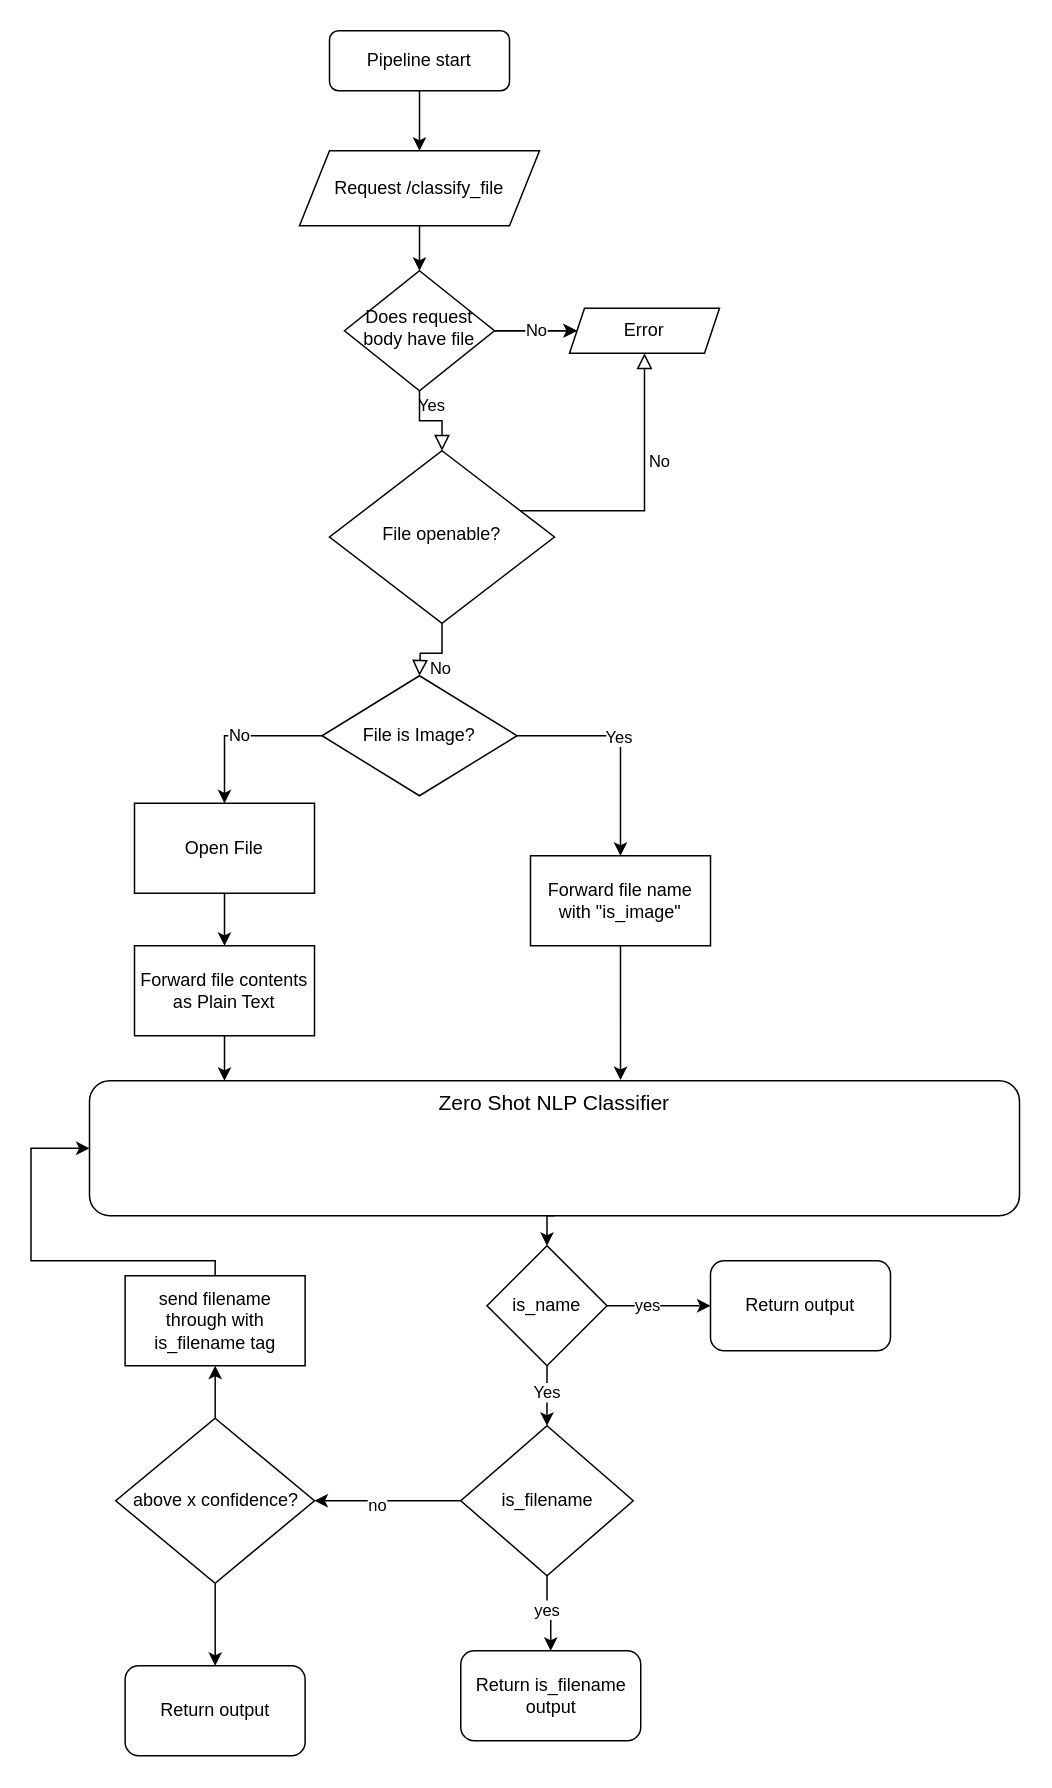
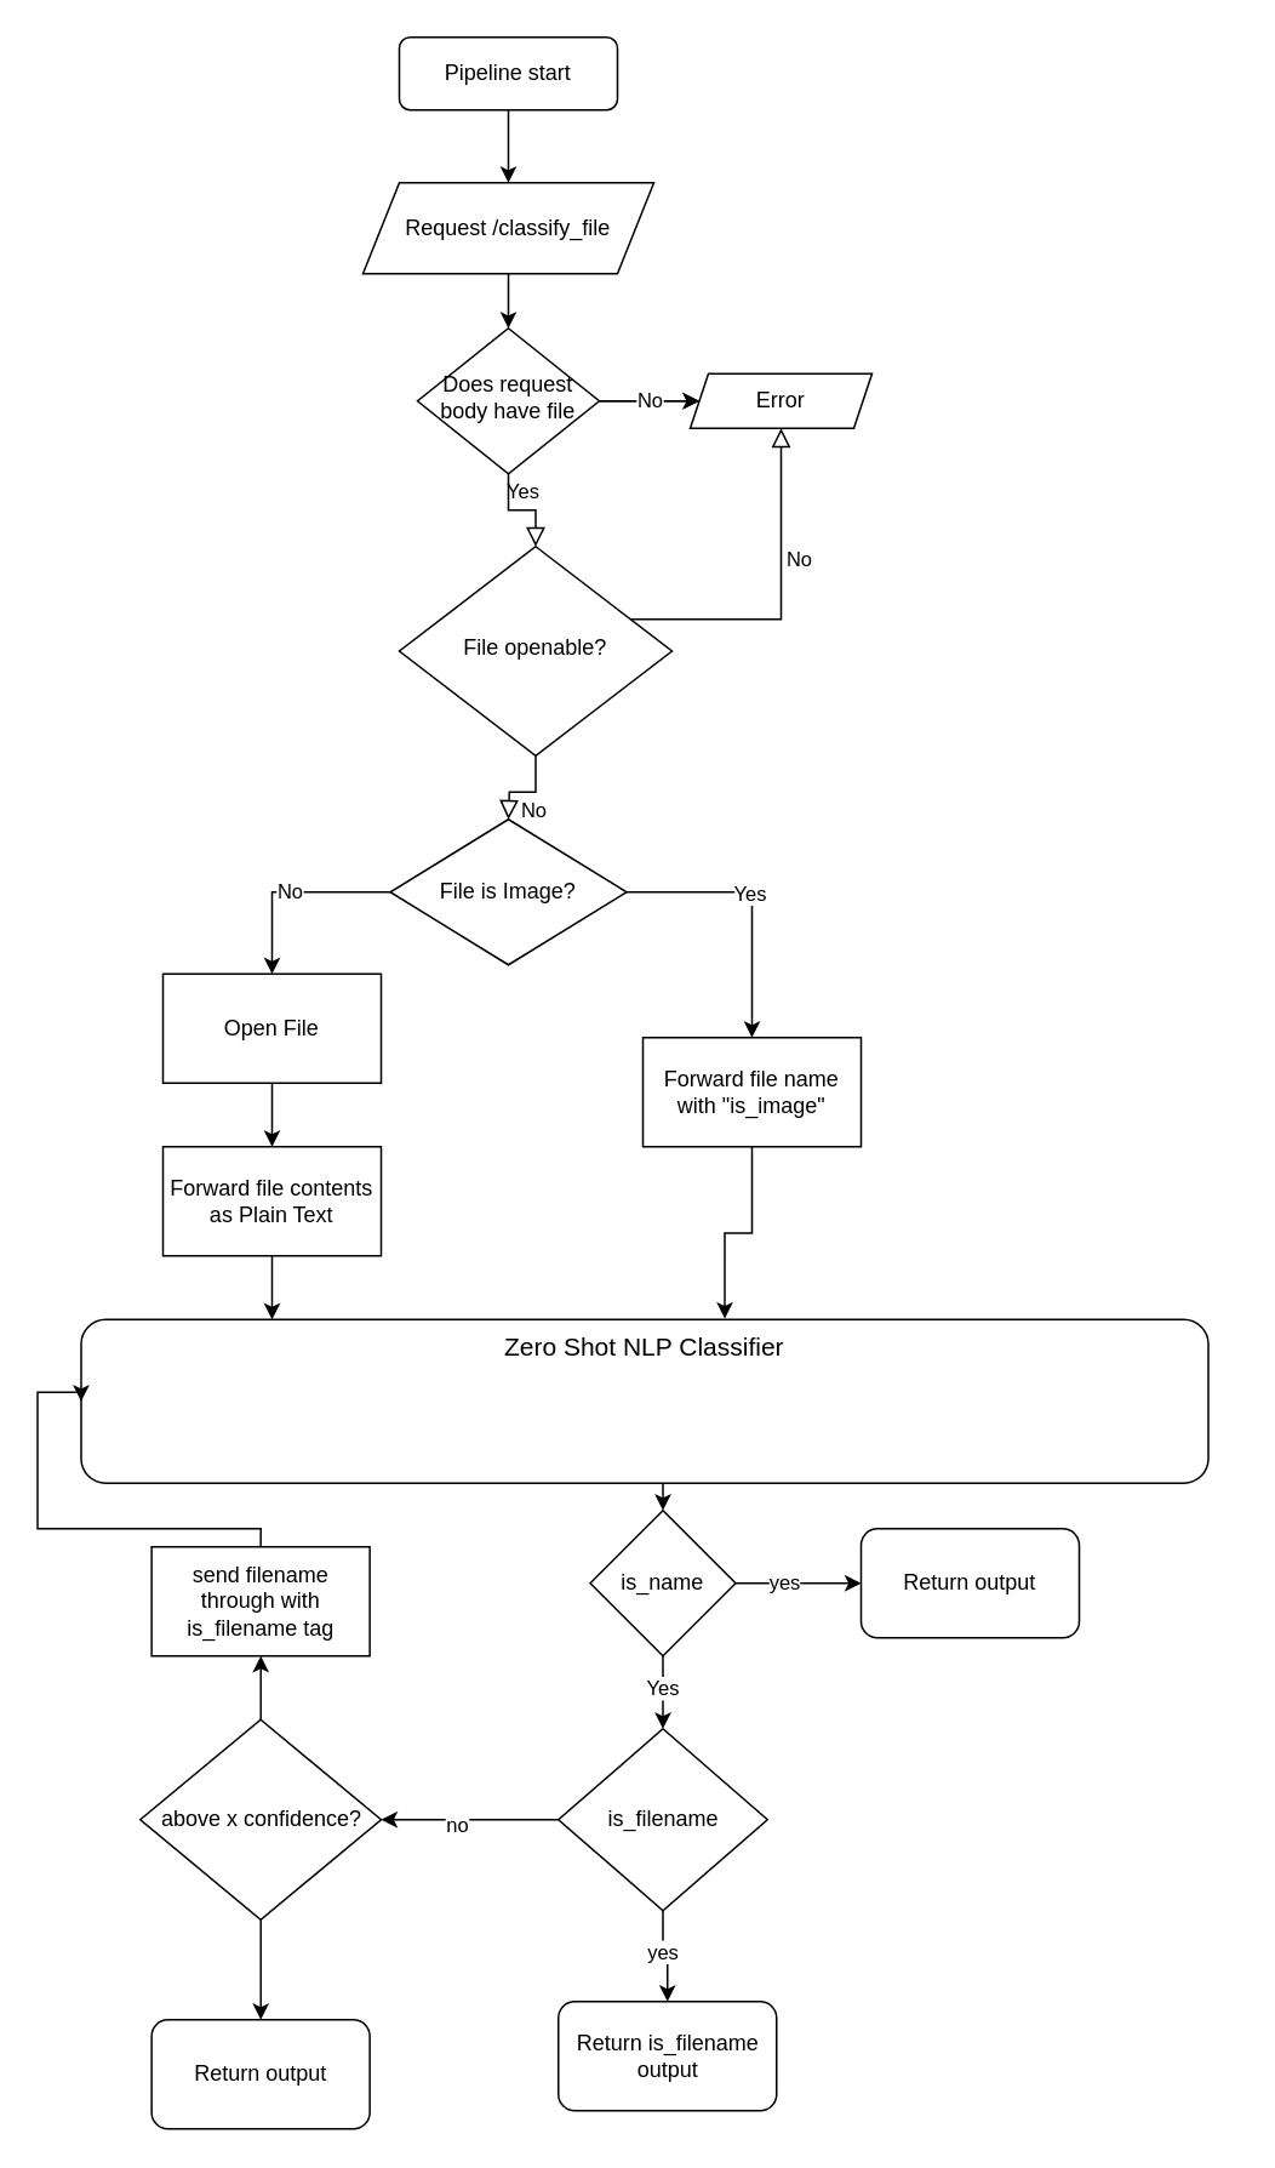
  <mxCell id="0" />
  <mxCell id="1" parent="0" />
  <mxCell id="2" value="Yes" style="rounded=0;html=1;jettySize=auto;orthogonalLoop=1;fontSize=11;endArrow=block;endFill=0;endSize=8;strokeWidth=1;shadow=0;labelBackgroundColor=none;edgeStyle=orthogonalEdgeStyle;" parent="1" source="5" target="8" edge="1"><mxGeometry y="10" relative="1" as="geometry"><mxPoint as="offset" /></mxGeometry></mxCell>
  <mxCell id="3" value="" style="edgeStyle=orthogonalEdgeStyle;rounded=0;orthogonalLoop=1;jettySize=auto;html=1;" parent="1" source="5" target="13" edge="1"><mxGeometry relative="1" as="geometry" /></mxCell>
  <mxCell id="4" value="No" style="edgeStyle=orthogonalEdgeStyle;rounded=0;orthogonalLoop=1;jettySize=auto;html=1;" parent="1" source="5" target="13" edge="1"><mxGeometry x="0.018" relative="1" as="geometry"><mxPoint as="offset" /></mxGeometry></mxCell>
  <mxCell id="5" value="Does request body have file" style="rhombus;whiteSpace=wrap;html=1;shadow=0;fontFamily=Helvetica;fontSize=12;align=center;strokeWidth=1;spacing=6;spacingTop=-4;" parent="1" vertex="1"><mxGeometry x="229" y="180" width="100" height="80" as="geometry" /></mxCell>
  <mxCell id="6" value="No" style="rounded=0;html=1;jettySize=auto;orthogonalLoop=1;fontSize=11;endArrow=block;endFill=0;endSize=8;strokeWidth=1;shadow=0;labelBackgroundColor=none;edgeStyle=orthogonalEdgeStyle;entryX=0.5;entryY=1;entryDx=0;entryDy=0;" parent="1" source="8" target="13" edge="1"><mxGeometry x="0.231" y="-10" relative="1" as="geometry"><mxPoint as="offset" /><mxPoint x="369" y="340" as="targetPoint" /><Array as="points"><mxPoint x="429" y="340" /></Array></mxGeometry></mxCell>
  <mxCell id="7" value="No" style="edgeStyle=orthogonalEdgeStyle;rounded=0;html=1;jettySize=auto;orthogonalLoop=1;fontSize=11;endArrow=block;endFill=0;endSize=8;strokeWidth=1;shadow=0;labelBackgroundColor=none;" parent="1" source="8" edge="1"><mxGeometry x="-0.149" y="10" relative="1" as="geometry"><mxPoint as="offset" /><mxPoint x="279" y="450" as="targetPoint" /></mxGeometry></mxCell>
  <mxCell id="8" value="File openable?" style="rhombus;whiteSpace=wrap;html=1;shadow=0;fontFamily=Helvetica;fontSize=12;align=center;strokeWidth=1;spacing=6;spacingTop=-4;" parent="1" vertex="1"><mxGeometry x="219" y="300" width="150" height="115" as="geometry" /></mxCell>
  <mxCell id="9" value="" style="edgeStyle=orthogonalEdgeStyle;rounded=0;orthogonalLoop=1;jettySize=auto;html=1;" parent="1" source="10" target="12" edge="1"><mxGeometry relative="1" as="geometry" /></mxCell>
  <mxCell id="10" value="Pipeline start" style="rounded=1;whiteSpace=wrap;html=1;fontSize=12;glass=0;strokeWidth=1;shadow=0;" parent="1" vertex="1"><mxGeometry x="219" width="120" height="40" as="geometry" y="20" /></mxCell>
  <mxCell id="11" value="" style="edgeStyle=orthogonalEdgeStyle;rounded=0;orthogonalLoop=1;jettySize=auto;html=1;" parent="1" source="12" target="5" edge="1"><mxGeometry relative="1" as="geometry" /></mxCell>
  <mxCell id="12" value="Request /classify_file" style="shape=parallelogram;perimeter=parallelogramPerimeter;whiteSpace=wrap;html=1;fixedSize=1;" parent="1" vertex="1"><mxGeometry x="199" y="100" width="160" height="50" as="geometry" /></mxCell>
  <mxCell id="13" value="Error" style="shape=parallelogram;perimeter=parallelogramPerimeter;whiteSpace=wrap;html=1;fixedSize=1;size=10;" parent="1" vertex="1"><mxGeometry x="379" y="205" width="100" height="30" as="geometry" /></mxCell>
  <mxCell id="14" value="" style="edgeStyle=orthogonalEdgeStyle;rounded=0;orthogonalLoop=1;jettySize=auto;html=1;" parent="1" source="17" target="20" edge="1"><mxGeometry relative="1" as="geometry" /></mxCell>
  <mxCell id="15" value="Yes" style="edgeLabel;html=1;align=center;verticalAlign=middle;resizable=0;points=[];" parent="14" vertex="1" connectable="0"><mxGeometry x="-0.106" relative="1" as="geometry"><mxPoint as="offset" /></mxGeometry></mxCell>
  <mxCell id="16" value="No" style="edgeStyle=orthogonalEdgeStyle;rounded=0;orthogonalLoop=1;jettySize=auto;html=1;" parent="1" source="17" target="22" edge="1"><mxGeometry relative="1" as="geometry" /></mxCell>
  <mxCell id="17" value="File is Image?" style="rhombus;whiteSpace=wrap;html=1;" parent="1" vertex="1"><mxGeometry x="214" y="450" width="130" height="80" as="geometry" /></mxCell>
  <mxCell id="18" style="edgeStyle=orthogonalEdgeStyle;rounded=0;orthogonalLoop=1;jettySize=auto;html=1;exitX=0.5;exitY=1;exitDx=0;exitDy=0;entryX=0.5;entryY=0;entryDx=0;entryDy=0;" parent="1" source="19" target="30" edge="1"><mxGeometry relative="1" as="geometry" /></mxCell>
- <mxCell id="19" value="&lt;font style=&quot;font-size: 14px;&quot;&gt;&#09;&#09;&#09;&#09;&#09;Zero Shot NLP Classifier&lt;/font&gt;" style="rounded=1;whiteSpace=wrap;html=1;align=center;verticalAlign=top;" parent="1" vertex="1"><mxGeometry x="59" y="720" width="620" height="90" as="geometry" /></mxCell>
+ <mxCell id="19" value="&lt;font style=&quot;font-size: 14px;&quot;&gt;&#09;&#09;&#09;&#09;&#09;Zero Shot NLP Classifier&lt;/font&gt;" style="rounded=1;whiteSpace=wrap;html=1;align=center;verticalAlign=top;" parent="1" vertex="1"><mxGeometry x="44" y="725" width="620" height="90" as="geometry" /></mxCell>
  <mxCell id="20" value="Forward file name with &quot;is_image&quot;" style="whiteSpace=wrap;html=1;" parent="1" vertex="1"><mxGeometry x="353" y="570" width="120" height="60" as="geometry" /></mxCell>
  <mxCell id="21" value="" style="edgeStyle=orthogonalEdgeStyle;rounded=0;orthogonalLoop=1;jettySize=auto;html=1;" parent="1" source="22" target="24" edge="1"><mxGeometry relative="1" as="geometry" /></mxCell>
  <mxCell id="22" value="Open File" style="whiteSpace=wrap;html=1;" parent="1" vertex="1"><mxGeometry x="89" y="535" width="120" height="60" as="geometry" /></mxCell>
  <mxCell id="23" value="" style="edgeStyle=orthogonalEdgeStyle;rounded=0;orthogonalLoop=1;jettySize=auto;html=1;" parent="1" source="24" target="19" edge="1"><mxGeometry relative="1" as="geometry"><Array as="points"><mxPoint x="149" y="760" /><mxPoint x="149" y="760" /></Array></mxGeometry></mxCell>
  <mxCell id="24" value="Forward file contents as Plain Text" style="whiteSpace=wrap;html=1;" parent="1" vertex="1"><mxGeometry x="89" y="630" width="120" height="60" as="geometry" /></mxCell>
  <mxCell id="25" style="edgeStyle=orthogonalEdgeStyle;rounded=0;orthogonalLoop=1;jettySize=auto;html=1;exitX=0.5;exitY=1;exitDx=0;exitDy=0;entryX=0.571;entryY=-0.005;entryDx=0;entryDy=0;entryPerimeter=0;" parent="1" source="20" target="19" edge="1"><mxGeometry relative="1" as="geometry" /></mxCell>
  <mxCell id="26" value="" style="edgeStyle=orthogonalEdgeStyle;rounded=0;orthogonalLoop=1;jettySize=auto;html=1;" parent="1" source="30" target="31" edge="1"><mxGeometry relative="1" as="geometry" /></mxCell>
  <mxCell id="27" value="yes" style="edgeLabel;html=1;align=center;verticalAlign=middle;resizable=0;points=[];" parent="26" vertex="1" connectable="0"><mxGeometry x="-0.233" y="1" relative="1" as="geometry"><mxPoint as="offset" /></mxGeometry></mxCell>
  <mxCell id="28" value="" style="edgeStyle=orthogonalEdgeStyle;rounded=0;orthogonalLoop=1;jettySize=auto;html=1;" parent="1" source="30" target="36" edge="1"><mxGeometry relative="1" as="geometry" /></mxCell>
  <mxCell id="29" value="Yes" style="edgeLabel;html=1;align=center;verticalAlign=middle;resizable=0;points=[];" parent="28" vertex="1" connectable="0"><mxGeometry x="-0.175" y="-1" relative="1" as="geometry"><mxPoint as="offset" /></mxGeometry></mxCell>
  <mxCell id="30" value="is_name" style="rhombus;whiteSpace=wrap;html=1;" parent="1" vertex="1"><mxGeometry x="324" y="830" width="80" height="80" as="geometry" /></mxCell>
  <mxCell id="31" value="Return output" style="rounded=1;whiteSpace=wrap;html=1;" parent="1" vertex="1"><mxGeometry x="473" y="840" width="120" height="60" as="geometry" /></mxCell>
  <mxCell id="32" value="" style="edgeStyle=orthogonalEdgeStyle;rounded=0;orthogonalLoop=1;jettySize=auto;html=1;" parent="1" source="36" target="37" edge="1"><mxGeometry relative="1" as="geometry" /></mxCell>
  <mxCell id="33" value="yes" style="edgeLabel;html=1;align=center;verticalAlign=middle;resizable=0;points=[];" parent="32" vertex="1" connectable="0"><mxGeometry x="-0.15" y="-1" relative="1" as="geometry"><mxPoint as="offset" /></mxGeometry></mxCell>
  <mxCell id="34" value="" style="edgeStyle=orthogonalEdgeStyle;rounded=0;orthogonalLoop=1;jettySize=auto;html=1;" parent="1" source="36" target="40" edge="1"><mxGeometry relative="1" as="geometry" /></mxCell>
  <mxCell id="35" value="no" style="edgeLabel;html=1;align=center;verticalAlign=middle;resizable=0;points=[];" parent="34" vertex="1" connectable="0"><mxGeometry x="0.149" y="2" relative="1" as="geometry"><mxPoint as="offset" /></mxGeometry></mxCell>
  <mxCell id="36" value="is_filename" style="rhombus;whiteSpace=wrap;html=1;" parent="1" vertex="1"><mxGeometry x="306.5" y="950" width="115" height="100" as="geometry" /></mxCell>
  <mxCell id="37" value="Return is_filename output" style="rounded=1;whiteSpace=wrap;html=1;" parent="1" vertex="1"><mxGeometry x="306.5" y="1100" width="120" height="60" as="geometry" /></mxCell>
  <mxCell id="38" value="" style="edgeStyle=orthogonalEdgeStyle;rounded=0;orthogonalLoop=1;jettySize=auto;html=1;" parent="1" source="40" target="41" edge="1"><mxGeometry relative="1" as="geometry" /></mxCell>
  <mxCell id="39" value="" style="edgeStyle=orthogonalEdgeStyle;rounded=0;orthogonalLoop=1;jettySize=auto;html=1;" parent="1" source="40" target="43" edge="1"><mxGeometry relative="1" as="geometry" /></mxCell>
  <mxCell id="40" value="above x confidence?" style="rhombus;whiteSpace=wrap;html=1;" parent="1" vertex="1"><mxGeometry x="76.5" y="945" width="132.5" height="110" as="geometry" /></mxCell>
  <mxCell id="41" value="Return output" style="rounded=1;whiteSpace=wrap;html=1;" parent="1" vertex="1"><mxGeometry x="82.75" y="1110" width="120" height="60" as="geometry" /></mxCell>
  <mxCell id="42" style="edgeStyle=orthogonalEdgeStyle;rounded=0;orthogonalLoop=1;jettySize=auto;html=1;exitX=0.5;exitY=0;exitDx=0;exitDy=0;entryX=0;entryY=0.5;entryDx=0;entryDy=0;" parent="1" source="43" target="19" edge="1"><mxGeometry relative="1" as="geometry"><mxPoint x="49" y="790" as="targetPoint" /><Array as="points"><mxPoint x="143" y="840" /><mxPoint x="20" y="840" /><mxPoint x="20" y="765" /></Array></mxGeometry></mxCell>
  <mxCell id="43" value="send filename through with is_filename tag" style="whiteSpace=wrap;html=1;" parent="1" vertex="1"><mxGeometry x="82.75" y="850" width="120" height="60" as="geometry" /></mxCell>
